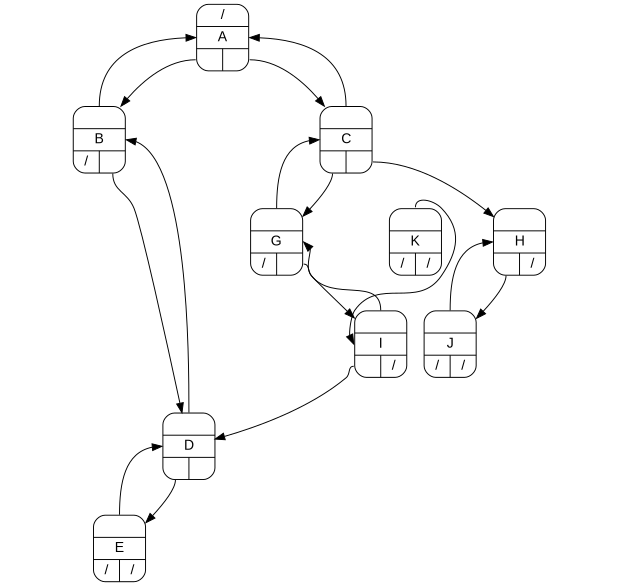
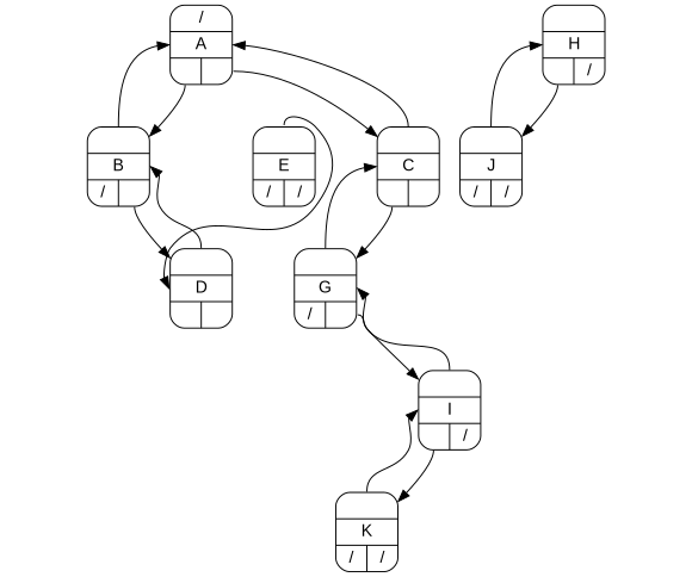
  digraph {
    fontname="Liberation Sans"
    spline=line
    node [fontname="Liberation Sans" shape=Mrecord style=invis]
    edge [fontname="Liberation Sans"]
    n1 [label="{<P>/|<D>A|{<L>|<R>}}" style=""]
    n2 [label="{<P>|<D>B|{<L>/|<R>}}" style=""]
    n3 [label="{<P>|<D>C|{<L>|<R>}}" style=""]
    e1
    n5 [label="{<P>|<D>D|{<L>|<R>}}" style=""]
    e2
    e3
    n8 [label="{<P>|<D>G|{<L>/|<R>}}" style=""]
    n9 [label="{<P>|<D>H|{<L>|<R>/}}" style=""]
    e5
    n11 [label="{<P>|<D>E|{<L>/|<R>/}}" style=""]
    e4
    n13 [label="{<P>|<D>I|{<L>|<R>/}}" style=""]
    e6
    e7
    n16 [label="{<P>|<D>J|{<L>/|<R>/}}" style=""]
    e8
    e9
    n19 [label="{<P>|<D>K|{<L>/|<R>/}}" style=""]
    e10
    e11
    n1 -> n2 [tailport=L]
    n1 -> n3 [tailport=R]
    n1 -> e1 [style=invis weight=10]
    n2 -> n1 [headport=w tailport="P:n"]
    n2 -> n5 [tailport=R]
    n2 -> e2 [style=invis weight=10]
    n2 -> e3 [style=invis weight=10]
    n3 -> n1 [headport=e tailport="P:n"]
    n3 -> n8 [tailport=L]
-   n3 -> n9 [tailport=R]
    n3 -> e5 [style=invis weight=10]
    n5 -> n2 [headport=e tailport="P:n"]
-   n5 -> n11 [tailport=L]
    n5 -> e4 [style=invis weight=10]
    n8 -> n3 [headport=w tailport="P:n"]
    n8 -> n13 [tailport=R]
    n8 -> e6 [style=invis weight=10]
    n8 -> e7 [style=invis weight=10]
    n9 -> n16 [tailport=L]
    n9 -> e8 [style=invis weight=10]
    n9 -> e9 [style=invis weight=10]
    n11 -> n5 [headport=w tailport="P:n"]
    n13 -> n8 [headport=e tailport="P:n"]
-   n13 -> n5 [tailport=L]
+   n13 -> n19 [tailport=L]
    n13 -> e10 [style=invis weight=10]
    n13 -> e11 [style=invis weight=10]
    n16 -> n9 [headport=w tailport="P:n"]
    n19 -> n13 [headport=w tailport="P:n"]
  }
